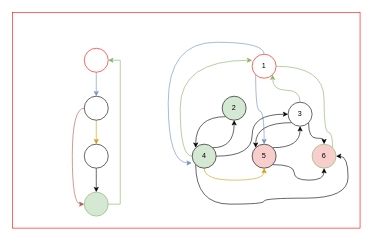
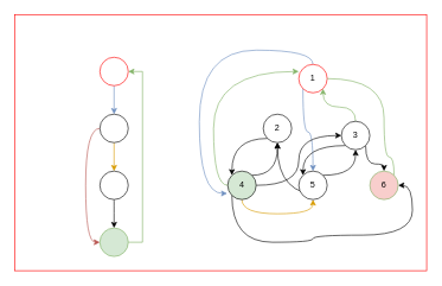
  <mxCell id="0" />
  <mxCell id="1" parent="0" />
  <mxCell id="2" value="" style="rounded=0;whiteSpace=wrap;html=1;strokeColor=#FF0000;" parent="1" vertex="1"><mxGeometry x="20" y="20" width="580" height="360" as="geometry" /></mxCell>
  <mxCell id="3" style="edgeStyle=orthogonalEdgeStyle;rounded=0;orthogonalLoop=1;jettySize=auto;html=1;exitX=0.5;exitY=1;exitDx=0;exitDy=0;entryX=0.5;entryY=0;entryDx=0;entryDy=0;fillColor=#dae8fc;strokeColor=#6c8ebf;" parent="1" source="4" target="7" edge="1"><mxGeometry relative="1" as="geometry" /></mxCell>
  <mxCell id="4" value="" style="ellipse;whiteSpace=wrap;html=1;aspect=fixed;strokeColor=#FF0000;" parent="1" vertex="1"><mxGeometry x="140" y="80" width="40" height="40" as="geometry" /></mxCell>
  <mxCell id="5" style="edgeStyle=orthogonalEdgeStyle;rounded=0;orthogonalLoop=1;jettySize=auto;html=1;exitX=0.5;exitY=1;exitDx=0;exitDy=0;entryX=0.5;entryY=0;entryDx=0;entryDy=0;fillColor=#ffe6cc;strokeColor=#d79b00;" parent="1" source="7" target="10" edge="1"><mxGeometry relative="1" as="geometry" /></mxCell>
  <mxCell id="6" style="edgeStyle=orthogonalEdgeStyle;curved=1;rounded=0;orthogonalLoop=1;jettySize=auto;html=1;exitX=0;exitY=0.5;exitDx=0;exitDy=0;entryX=0;entryY=0.5;entryDx=0;entryDy=0;fillColor=#f8cecc;strokeColor=#b85450;" parent="1" source="7" target="31" edge="1"><mxGeometry relative="1" as="geometry" /></mxCell>
  <mxCell id="7" value="" style="ellipse;whiteSpace=wrap;html=1;aspect=fixed;" parent="1" vertex="1"><mxGeometry x="140" y="160" width="40" height="40" as="geometry" /></mxCell>
  <mxCell id="8" style="edgeStyle=orthogonalEdgeStyle;rounded=0;orthogonalLoop=1;jettySize=auto;html=1;exitX=1;exitY=0.5;exitDx=0;exitDy=0;entryX=1;entryY=0.5;entryDx=0;entryDy=0;fillColor=#d5e8d4;strokeColor=#82b366;" parent="1" source="31" target="4" edge="1"><mxGeometry relative="1" as="geometry" /></mxCell>
  <mxCell id="9" style="edgeStyle=orthogonalEdgeStyle;curved=1;rounded=0;orthogonalLoop=1;jettySize=auto;html=1;exitX=0.5;exitY=1;exitDx=0;exitDy=0;entryX=0.5;entryY=0;entryDx=0;entryDy=0;" parent="1" source="10" target="31" edge="1"><mxGeometry relative="1" as="geometry" /></mxCell>
  <mxCell id="10" value="" style="ellipse;whiteSpace=wrap;html=1;aspect=fixed;" parent="1" vertex="1"><mxGeometry x="140" y="240" width="40" height="40" as="geometry" /></mxCell>
  <mxCell id="11" style="edgeStyle=orthogonalEdgeStyle;curved=1;rounded=0;orthogonalLoop=1;jettySize=auto;html=1;exitX=0;exitY=1;exitDx=0;exitDy=0;fillColor=#dae8fc;strokeColor=#6c8ebf;" parent="1" source="13" target="28" edge="1"><mxGeometry relative="1" as="geometry" /></mxCell>
  <mxCell id="12" style="edgeStyle=orthogonalEdgeStyle;curved=1;rounded=0;orthogonalLoop=1;jettySize=auto;html=1;exitX=0.5;exitY=0;exitDx=0;exitDy=0;entryX=-0.02;entryY=0.785;entryDx=0;entryDy=0;entryPerimeter=0;fillColor=#dae8fc;strokeColor=#6c8ebf;" parent="1" source="13" target="25" edge="1"><mxGeometry relative="1" as="geometry"><Array as="points"><mxPoint x="440" y="70" /><mxPoint x="280" y="70" /><mxPoint x="280" y="271" /></Array></mxGeometry></mxCell>
  <mxCell id="13" value="1" style="ellipse;whiteSpace=wrap;html=1;aspect=fixed;strokeColor=#FF0000;" parent="1" vertex="1"><mxGeometry x="420" y="90" width="40" height="40" as="geometry" /></mxCell>
  <mxCell id="14" style="edgeStyle=orthogonalEdgeStyle;curved=1;rounded=0;orthogonalLoop=1;jettySize=auto;html=1;exitX=0;exitY=1;exitDx=0;exitDy=0;entryX=0;entryY=0;entryDx=0;entryDy=0;" parent="1" source="15" target="25" edge="1"><mxGeometry relative="1" as="geometry" /></mxCell>
- <mxCell id="15" value="2" style="ellipse;whiteSpace=wrap;html=1;aspect=fixed;fillColor=#d5e8d4;" parent="1" vertex="1"><mxGeometry x="370" y="160" width="40" height="40" as="geometry" /></mxCell>
+ <mxCell id="15" value="2" style="ellipse;whiteSpace=wrap;html=1;aspect=fixed;" parent="1" vertex="1"><mxGeometry x="370" y="160" width="40" height="40" as="geometry" /></mxCell>
  <mxCell id="16" style="edgeStyle=orthogonalEdgeStyle;curved=1;rounded=0;orthogonalLoop=1;jettySize=auto;html=1;exitX=0.5;exitY=0;exitDx=0;exitDy=0;entryX=1;entryY=1;entryDx=0;entryDy=0;fillColor=#d5e8d4;strokeColor=#82b366;" parent="1" source="19" target="13" edge="1"><mxGeometry relative="1" as="geometry" /></mxCell>
  <mxCell id="17" style="edgeStyle=orthogonalEdgeStyle;curved=1;rounded=0;orthogonalLoop=1;jettySize=auto;html=1;exitX=0;exitY=1;exitDx=0;exitDy=0;entryX=0;entryY=0;entryDx=0;entryDy=0;" parent="1" source="19" target="28" edge="1"><mxGeometry relative="1" as="geometry" /></mxCell>
  <mxCell id="18" style="edgeStyle=orthogonalEdgeStyle;curved=1;rounded=0;orthogonalLoop=1;jettySize=auto;html=1;exitX=1;exitY=1;exitDx=0;exitDy=0;entryX=0.5;entryY=0;entryDx=0;entryDy=0;" parent="1" source="19" target="30" edge="1"><mxGeometry relative="1" as="geometry" /></mxCell>
  <mxCell id="19" value="3" style="ellipse;whiteSpace=wrap;html=1;aspect=fixed;" parent="1" vertex="1"><mxGeometry x="480" y="170" width="40" height="40" as="geometry" /></mxCell>
  <mxCell id="20" style="edgeStyle=orthogonalEdgeStyle;curved=1;rounded=0;orthogonalLoop=1;jettySize=auto;html=1;exitX=1;exitY=0.5;exitDx=0;exitDy=0;entryX=0;entryY=0.5;entryDx=0;entryDy=0;" parent="1" source="25" target="19" edge="1"><mxGeometry relative="1" as="geometry" /></mxCell>
  <mxCell id="21" style="edgeStyle=orthogonalEdgeStyle;curved=1;rounded=0;orthogonalLoop=1;jettySize=auto;html=1;exitX=0.5;exitY=1;exitDx=0;exitDy=0;entryX=0.5;entryY=1;entryDx=0;entryDy=0;fillColor=#ffe6cc;strokeColor=#d79b00;" parent="1" source="25" target="28" edge="1"><mxGeometry relative="1" as="geometry" /></mxCell>
  <mxCell id="22" style="edgeStyle=orthogonalEdgeStyle;curved=1;rounded=0;orthogonalLoop=1;jettySize=auto;html=1;exitX=0;exitY=0.5;exitDx=0;exitDy=0;entryX=0;entryY=0.25;entryDx=0;entryDy=0;entryPerimeter=0;fillColor=#d5e8d4;strokeColor=#82b366;" parent="1" source="25" target="13" edge="1"><mxGeometry relative="1" as="geometry" /></mxCell>
  <mxCell id="23" style="edgeStyle=orthogonalEdgeStyle;curved=1;rounded=0;orthogonalLoop=1;jettySize=auto;html=1;exitX=1;exitY=0;exitDx=0;exitDy=0;entryX=0.5;entryY=1;entryDx=0;entryDy=0;" parent="1" source="25" target="15" edge="1"><mxGeometry relative="1" as="geometry" /></mxCell>
  <mxCell id="24" style="edgeStyle=orthogonalEdgeStyle;curved=1;rounded=0;orthogonalLoop=1;jettySize=auto;html=1;exitX=0;exitY=1;exitDx=0;exitDy=0;entryX=1;entryY=0.5;entryDx=0;entryDy=0;" parent="1" source="25" target="30" edge="1"><mxGeometry relative="1" as="geometry"><Array as="points"><mxPoint x="326" y="340" /><mxPoint x="440" y="340" /><mxPoint x="440" y="330" /><mxPoint x="580" y="330" /><mxPoint x="580" y="260" /></Array></mxGeometry></mxCell>
  <mxCell id="25" value="4" style="ellipse;whiteSpace=wrap;html=1;aspect=fixed;fillColor=#d5e8d4;" parent="1" vertex="1"><mxGeometry x="320" y="240" width="40" height="40" as="geometry" /></mxCell>
  <mxCell id="26" style="edgeStyle=orthogonalEdgeStyle;curved=1;rounded=0;orthogonalLoop=1;jettySize=auto;html=1;exitX=1;exitY=0;exitDx=0;exitDy=0;entryX=0.5;entryY=1;entryDx=0;entryDy=0;" parent="1" source="28" target="19" edge="1"><mxGeometry relative="1" as="geometry" /></mxCell>
- <mxCell id="27" style="edgeStyle=orthogonalEdgeStyle;curved=1;rounded=0;orthogonalLoop=1;jettySize=auto;html=1;exitX=1;exitY=1;exitDx=0;exitDy=0;entryX=0.5;entryY=1;entryDx=0;entryDy=0;" parent="1" source="28" target="30" edge="1"><mxGeometry relative="1" as="geometry" /></mxCell>
- <mxCell id="28" value="5" style="ellipse;whiteSpace=wrap;html=1;aspect=fixed;fillColor=#f8cecc;" parent="1" vertex="1"><mxGeometry x="420" y="240" width="40" height="40" as="geometry" /></mxCell>
+ <mxCell id="27" style="edgeStyle=orthogonalEdgeStyle;curved=1;rounded=0;orthogonalLoop=1;jettySize=auto;html=1;exitX=1;exitY=1;exitDx=0;exitDy=0;" parent="1" source="28" target="15" edge="1"><mxGeometry relative="1" as="geometry" /></mxCell>
+ <mxCell id="28" value="5" style="ellipse;whiteSpace=wrap;html=1;aspect=fixed;" parent="1" vertex="1"><mxGeometry x="420" y="240" width="40" height="40" as="geometry" /></mxCell>
  <mxCell id="29" style="edgeStyle=orthogonalEdgeStyle;curved=1;rounded=0;orthogonalLoop=1;jettySize=auto;html=1;exitX=1;exitY=0;exitDx=0;exitDy=0;entryX=1;entryY=0.5;entryDx=0;entryDy=0;fillColor=#d5e8d4;strokeColor=#82b366;endArrow=none;" parent="1" source="30" target="13" edge="1"><mxGeometry relative="1" as="geometry"><Array as="points"><mxPoint x="554" y="220" /><mxPoint x="540" y="220" /><mxPoint x="540" y="110" /></Array></mxGeometry></mxCell>
  <mxCell id="30" value="6" style="ellipse;whiteSpace=wrap;html=1;aspect=fixed;fillColor=#f8cecc;strokeColor=#82b366;" parent="1" vertex="1"><mxGeometry x="520" y="240" width="40" height="40" as="geometry" /></mxCell>
  <mxCell id="31" value="" style="ellipse;whiteSpace=wrap;html=1;aspect=fixed;fillColor=#d5e8d4;strokeColor=#82b366;" parent="1" vertex="1"><mxGeometry x="140" y="320" width="40" height="40" as="geometry" /></mxCell>
